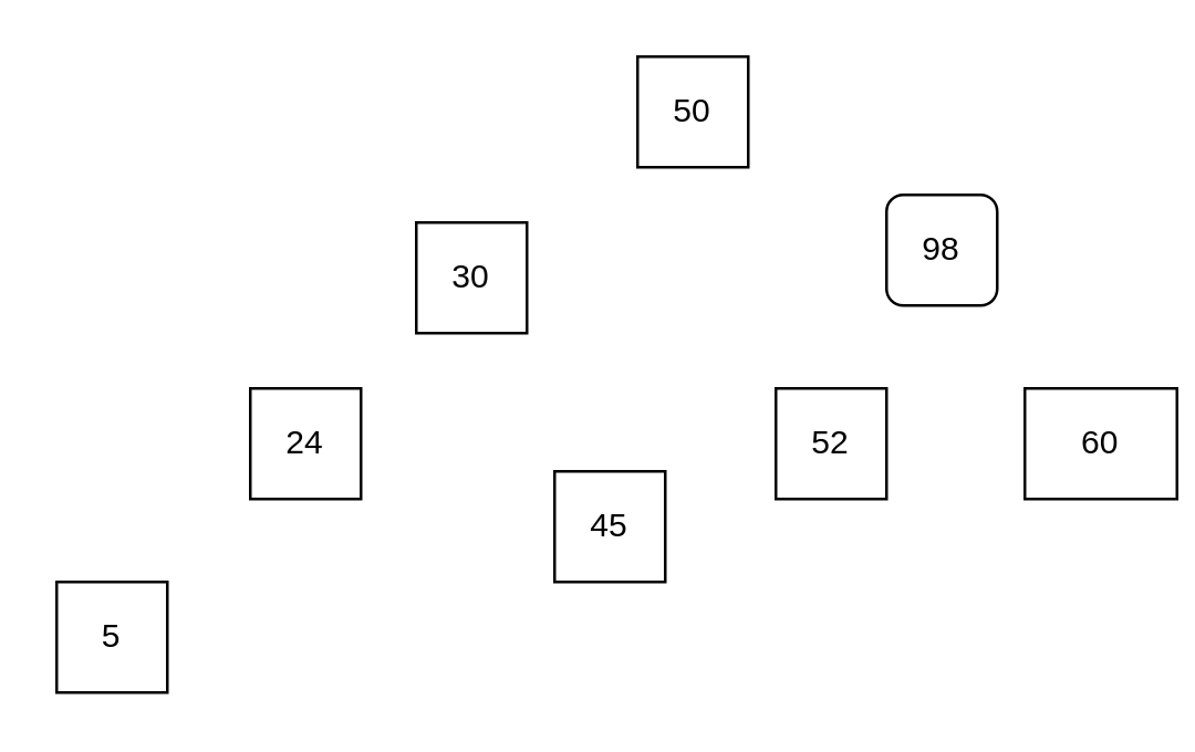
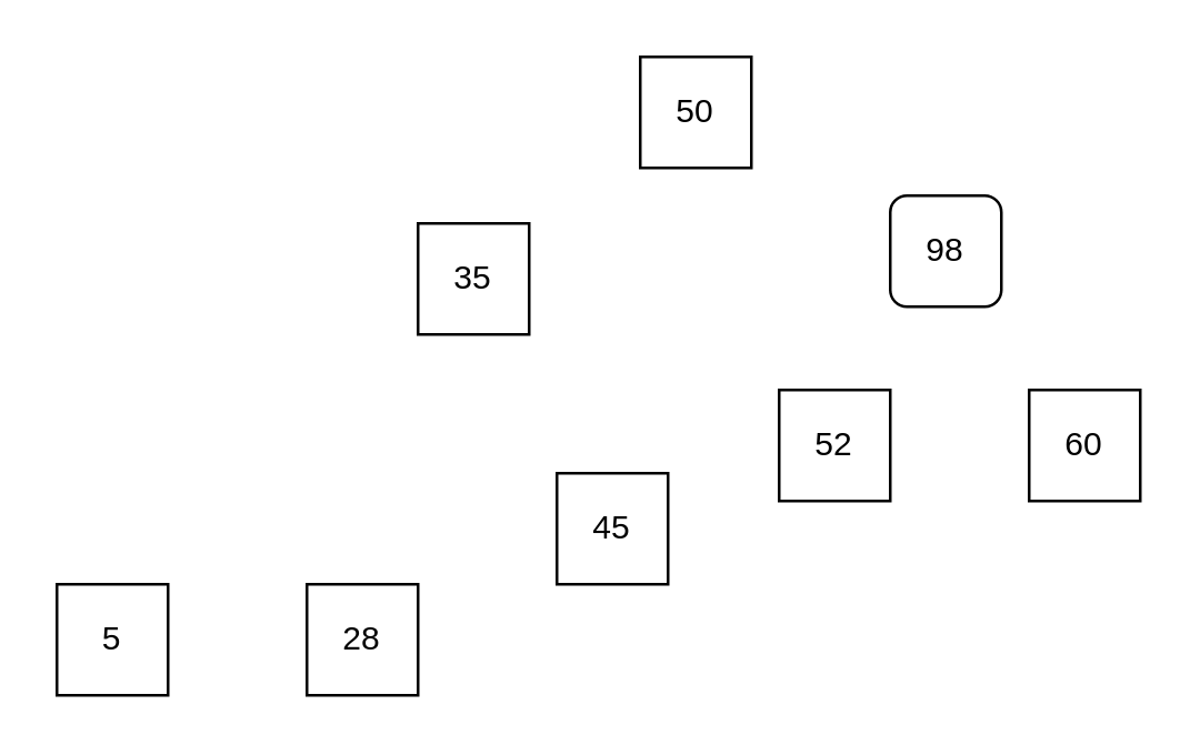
  <mxCell id="0" />
  <mxCell id="1" parent="0" />
  <mxCell id="2" value="50" style="rounded=0;whiteSpace=wrap;html=1;" vertex="1" parent="1"><mxGeometry x="230" y="20" width="40" height="40" as="geometry" /></mxCell>
- <mxCell id="3" value="30" style="rounded=0;whiteSpace=wrap;html=1;" vertex="1" parent="1"><mxGeometry x="150" y="80" width="40" height="40" as="geometry" /></mxCell>
- <mxCell id="4" value="24" style="rounded=0;whiteSpace=wrap;html=1;" vertex="1" parent="1"><mxGeometry x="90" y="140" width="40" height="40" as="geometry" /></mxCell>
+ <mxCell id="3" value="35" style="rounded=0;whiteSpace=wrap;html=1;" vertex="1" parent="1"><mxGeometry x="150" y="80" width="40" height="40" as="geometry" /></mxCell>
  <mxCell id="5" value="5" style="rounded=0;whiteSpace=wrap;html=1;" vertex="1" parent="1"><mxGeometry x="20" y="210" width="40" height="40" as="geometry" /></mxCell>
+ <mxCell id="6" value="28" style="rounded=0;whiteSpace=wrap;html=1;" vertex="1" parent="1"><mxGeometry x="110" y="210" width="40" height="40" as="geometry" /></mxCell>
  <mxCell id="7" value="45" style="rounded=0;whiteSpace=wrap;html=1;" vertex="1" parent="1"><mxGeometry x="200" y="170" width="40" height="40" as="geometry" /></mxCell>
  <mxCell id="8" value="98" style="whiteSpace=wrap;html=1;rounded=1;" vertex="1" parent="1"><mxGeometry x="320" y="70" width="40" height="40" as="geometry" /></mxCell>
  <mxCell id="9" value="52" style="rounded=0;whiteSpace=wrap;html=1;" vertex="1" parent="1"><mxGeometry x="280" y="140" width="40" height="40" as="geometry" /></mxCell>
- <mxCell id="10" value="60" style="rounded=0;whiteSpace=wrap;html=1;" vertex="1" parent="1"><mxGeometry x="370" y="140" width="55" height="40" as="geometry" /></mxCell>
+ <mxCell id="10" value="60" style="rounded=0;whiteSpace=wrap;html=1;" vertex="1" parent="1"><mxGeometry x="370" y="140" width="40" height="40" as="geometry" /></mxCell>
